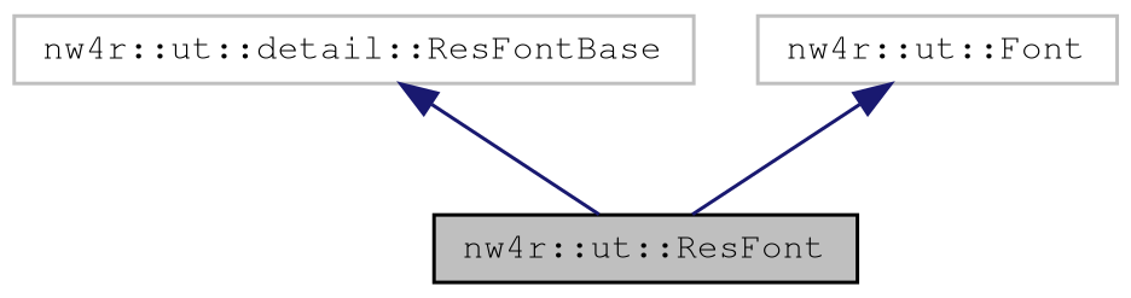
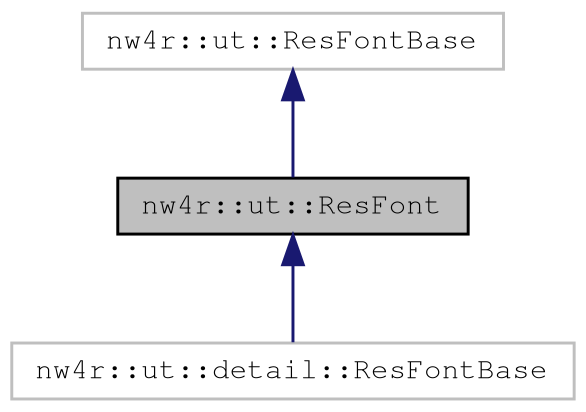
  digraph {
    node [color=grey75 fillcolor=white fontname=FreeMono fontsize=10 shape=record style=filled]
    edge [color=midnightblue dir=back fontname=FreeMono fontsize=10 labelfontname=FreeMono labelfontsize=10 style=solid]
    n1 [color=black fillcolor=grey75 fontcolor=black height=0.2 label="nw4r::ut::ResFont" width=0.4]
    n2 [height=0.2 label="nw4r::ut::detail::ResFontBase" width=0.4]
-   n3 [height=0.2 label="nw4r::ut::Font" width=0.4]
-   n2 -> n1
+   n3 [height=0.2 label="nw4r::ut::ResFontBase" width=0.4]
+   n1 -> n2
    n3 -> n1
  }
